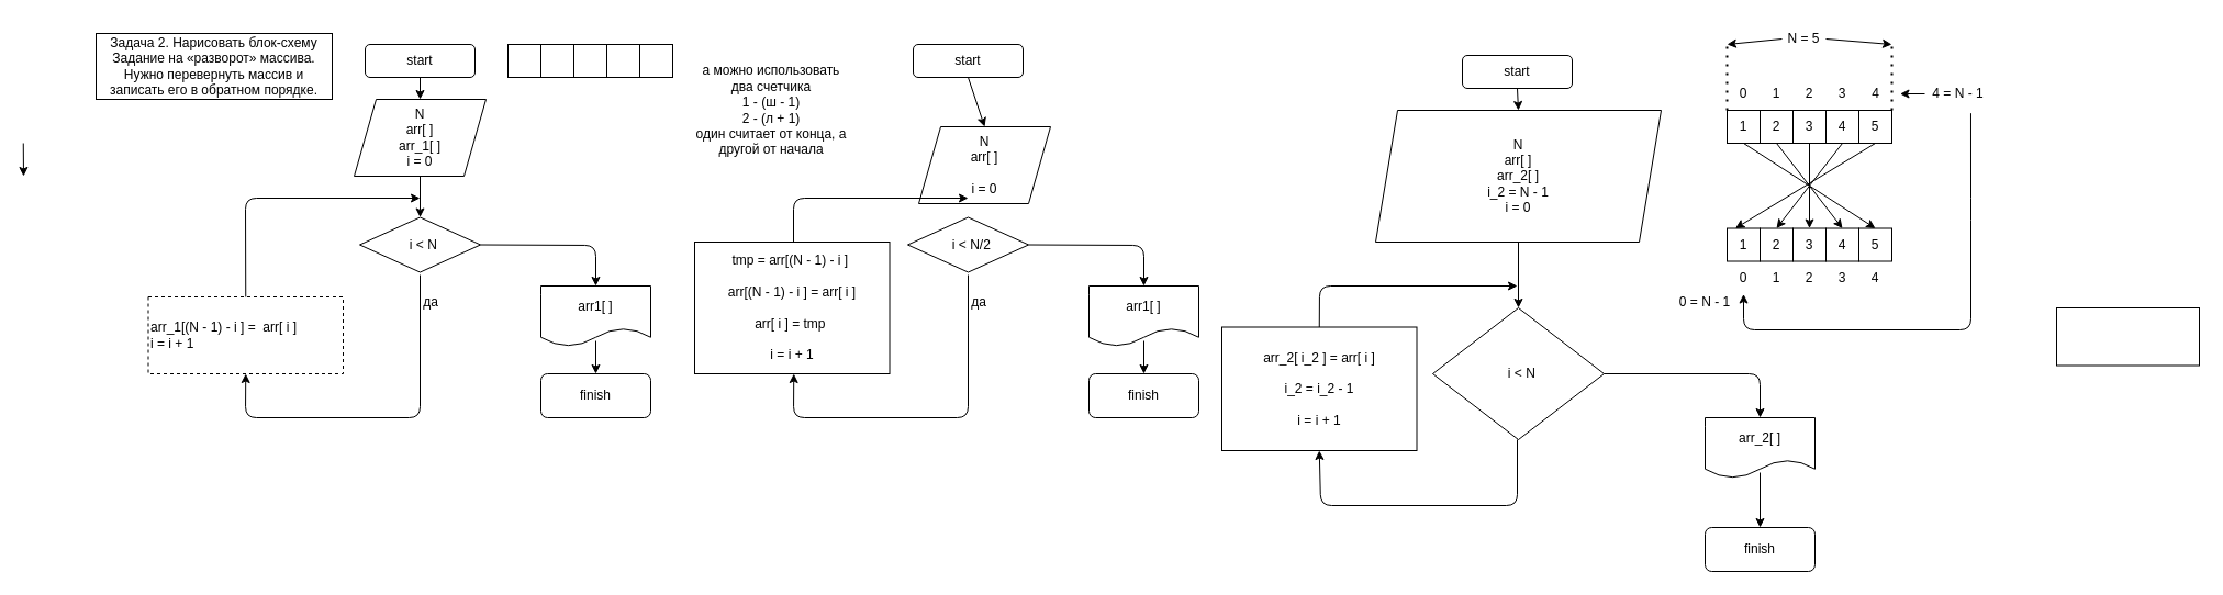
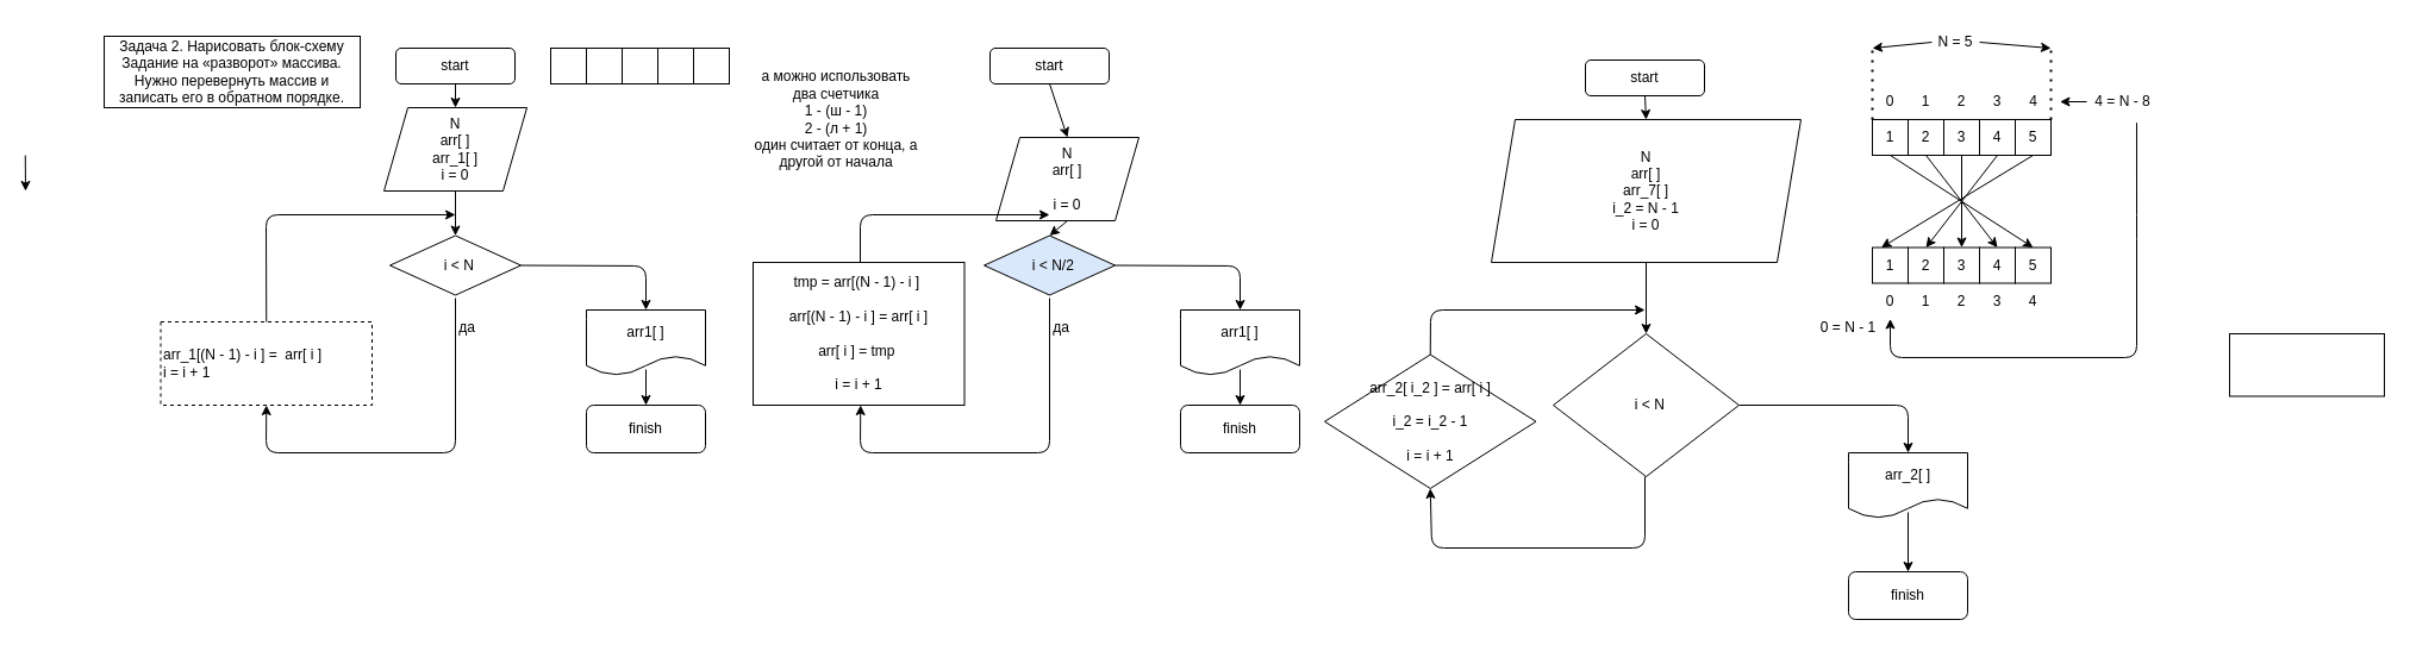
  <mxCell id="0" />
  <mxCell id="1" parent="0" />
  <mxCell id="2" value="start" style="rounded=1;whiteSpace=wrap;html=1;" parent="1" vertex="1"><mxGeometry x="332" y="40" width="100" height="30" as="geometry" /></mxCell>
  <mxCell id="3" value="N&lt;br&gt;arr[ ]&lt;br&gt;arr_1[ ]&lt;br&gt;i = 0" style="shape=parallelogram;perimeter=parallelogramPerimeter;whiteSpace=wrap;html=1;fixedSize=1;" parent="1" vertex="1"><mxGeometry x="322" y="90" width="120" height="70" as="geometry" /></mxCell>
  <mxCell id="4" value="&lt;div&gt;Задача 2. Нарисовать блок-схему&lt;/div&gt;&lt;div&gt;Задание на «разворот» массива. Нужно перевернуть массив и&lt;/div&gt;&lt;div&gt;записать его в обратном порядке.&lt;/div&gt;" style="rounded=0;whiteSpace=wrap;html=1;" parent="1" vertex="1"><mxGeometry x="87" width="215" height="60" as="geometry" y="30" /></mxCell>
  <mxCell id="5" value="&amp;nbsp; i &amp;lt; N" style="rhombus;whiteSpace=wrap;html=1;" parent="1" vertex="1"><mxGeometry x="327" y="197.5" width="110" height="50" as="geometry" /></mxCell>
  <mxCell id="6" value="" style="whiteSpace=wrap;html=1;aspect=fixed;" parent="1" vertex="1"><mxGeometry x="462" y="40" width="30" height="30" as="geometry" /></mxCell>
  <mxCell id="7" value="" style="whiteSpace=wrap;html=1;aspect=fixed;" parent="1" vertex="1"><mxGeometry x="492" y="40" width="30" height="30" as="geometry" /></mxCell>
  <mxCell id="8" value="" style="whiteSpace=wrap;html=1;aspect=fixed;" parent="1" vertex="1"><mxGeometry x="522" y="40" width="30" height="30" as="geometry" /></mxCell>
  <mxCell id="9" value="" style="whiteSpace=wrap;html=1;aspect=fixed;" parent="1" vertex="1"><mxGeometry x="552" y="40" width="30" height="30" as="geometry" /></mxCell>
  <mxCell id="10" value="" style="whiteSpace=wrap;html=1;aspect=fixed;" parent="1" vertex="1"><mxGeometry x="582" y="40" width="30" height="30" as="geometry" /></mxCell>
  <mxCell id="11" value="arr_1[(N - 1) - i ] =&amp;nbsp; arr[ i ]&lt;br&gt;i = i + 1" style="rounded=0;whiteSpace=wrap;html=1;align=left;dashed=1;" parent="1" vertex="1"><mxGeometry x="134.5" y="270" width="177.5" height="70" as="geometry" /></mxCell>
  <mxCell id="12" value="arr1[ ]" style="shape=document;whiteSpace=wrap;html=1;boundedLbl=1;" parent="1" vertex="1"><mxGeometry x="492" y="260" width="100" height="55" as="geometry" /></mxCell>
  <mxCell id="13" value="finish" style="rounded=1;whiteSpace=wrap;html=1;" parent="1" vertex="1"><mxGeometry x="492" y="340" width="100" height="40" as="geometry" /></mxCell>
  <mxCell id="14" value="" style="endArrow=classic;html=1;entryX=0.5;entryY=1;entryDx=0;entryDy=0;" parent="1" target="11" edge="1"><mxGeometry width="50" height="50" relative="1" as="geometry"><mxPoint x="382" y="250" as="sourcePoint" /><mxPoint x="442" y="200" as="targetPoint" /><Array as="points"><mxPoint x="382" y="380" /><mxPoint x="223" y="380" /></Array></mxGeometry></mxCell>
  <mxCell id="15" value="" style="endArrow=classic;html=1;exitX=0.5;exitY=1;exitDx=0;exitDy=0;entryX=0.5;entryY=0;entryDx=0;entryDy=0;" parent="1" source="3" target="5" edge="1"><mxGeometry width="50" height="50" relative="1" as="geometry"><mxPoint x="392" y="250" as="sourcePoint" /><mxPoint x="442" y="200" as="targetPoint" /></mxGeometry></mxCell>
  <mxCell id="16" value="" style="endArrow=classic;html=1;exitX=0.5;exitY=0;exitDx=0;exitDy=0;" parent="1" source="11" edge="1"><mxGeometry width="50" height="50" relative="1" as="geometry"><mxPoint x="392" y="250" as="sourcePoint" /><mxPoint x="382" y="180" as="targetPoint" /><Array as="points"><mxPoint x="223" y="180" /></Array></mxGeometry></mxCell>
  <mxCell id="17" value="" style="endArrow=classic;html=1;exitX=1;exitY=0.5;exitDx=0;exitDy=0;entryX=0.5;entryY=0;entryDx=0;entryDy=0;" parent="1" source="5" target="12" edge="1"><mxGeometry width="50" height="50" relative="1" as="geometry"><mxPoint x="392" y="250" as="sourcePoint" /><mxPoint x="442" y="200" as="targetPoint" /><Array as="points"><mxPoint x="542" y="223" /></Array></mxGeometry></mxCell>
  <mxCell id="18" value="" style="endArrow=classic;html=1;exitX=0.5;exitY=0.909;exitDx=0;exitDy=0;exitPerimeter=0;entryX=0.5;entryY=0;entryDx=0;entryDy=0;" parent="1" source="12" target="13" edge="1"><mxGeometry width="50" height="50" relative="1" as="geometry"><mxPoint x="392" y="250" as="sourcePoint" /><mxPoint x="442" y="200" as="targetPoint" /></mxGeometry></mxCell>
  <mxCell id="19" value="да" style="text;html=1;strokeColor=none;fillColor=none;align=center;verticalAlign=middle;whiteSpace=wrap;rounded=0;" parent="1" vertex="1"><mxGeometry x="362" y="260" width="60" height="30" as="geometry" /></mxCell>
  <mxCell id="20" value="N&lt;br&gt;arr[ ]&lt;br&gt;&lt;br&gt;i = 0" style="shape=parallelogram;perimeter=parallelogramPerimeter;whiteSpace=wrap;html=1;fixedSize=1;" parent="1" vertex="1"><mxGeometry x="836" y="115" width="120" height="70" as="geometry" /></mxCell>
- <mxCell id="21" value="&amp;nbsp; i &amp;lt; N/2" style="rhombus;whiteSpace=wrap;html=1;" parent="1" vertex="1"><mxGeometry x="826" y="197.5" width="110" height="50" as="geometry" /></mxCell>
+ <mxCell id="21" value="&amp;nbsp; i &amp;lt; N/2" style="rhombus;whiteSpace=wrap;html=1;fillColor=#dae8fc;" parent="1" vertex="1"><mxGeometry x="826" y="197.5" width="110" height="50" as="geometry" /></mxCell>
  <mxCell id="22" value="arr1[ ]" style="shape=document;whiteSpace=wrap;html=1;boundedLbl=1;" parent="1" vertex="1"><mxGeometry x="991" y="260" width="100" height="55" as="geometry" /></mxCell>
  <mxCell id="23" value="finish" style="rounded=1;whiteSpace=wrap;html=1;" parent="1" vertex="1"><mxGeometry x="991" y="340" width="100" height="40" as="geometry" /></mxCell>
  <mxCell id="24" value="" style="endArrow=classic;html=1;entryX=0.5;entryY=1;entryDx=0;entryDy=0;" parent="1" edge="1"><mxGeometry width="50" height="50" relative="1" as="geometry"><mxPoint x="881" y="250" as="sourcePoint" /><mxPoint x="722.25" y="340" as="targetPoint" /><Array as="points"><mxPoint x="881" y="380" /><mxPoint x="722" y="380" /></Array></mxGeometry></mxCell>
+ <mxCell id="25" value="" style="endArrow=classic;html=1;exitX=0.5;exitY=1;exitDx=0;exitDy=0;entryX=0.5;entryY=0;entryDx=0;entryDy=0;" parent="1" source="20" target="21" edge="1"><mxGeometry width="50" height="50" relative="1" as="geometry"><mxPoint x="891" y="250" as="sourcePoint" /><mxPoint x="941" y="200" as="targetPoint" /></mxGeometry></mxCell>
  <mxCell id="26" value="" style="endArrow=classic;html=1;" parent="1" edge="1"><mxGeometry width="50" height="50" relative="1" as="geometry"><mxPoint x="722" y="220" as="sourcePoint" /><mxPoint x="881" y="180" as="targetPoint" /><Array as="points"><mxPoint x="722" y="180" /></Array></mxGeometry></mxCell>
  <mxCell id="27" value="" style="endArrow=classic;html=1;exitX=1;exitY=0.5;exitDx=0;exitDy=0;entryX=0.5;entryY=0;entryDx=0;entryDy=0;" parent="1" source="21" target="22" edge="1"><mxGeometry width="50" height="50" relative="1" as="geometry"><mxPoint x="891" y="250" as="sourcePoint" /><mxPoint x="941" y="200" as="targetPoint" /><Array as="points"><mxPoint x="1041" y="223" /></Array></mxGeometry></mxCell>
  <mxCell id="28" value="" style="endArrow=classic;html=1;exitX=0.5;exitY=0.909;exitDx=0;exitDy=0;exitPerimeter=0;entryX=0.5;entryY=0;entryDx=0;entryDy=0;" parent="1" source="22" target="23" edge="1"><mxGeometry width="50" height="50" relative="1" as="geometry"><mxPoint x="891" y="250" as="sourcePoint" /><mxPoint x="941" y="200" as="targetPoint" /></mxGeometry></mxCell>
  <mxCell id="29" value="да" style="text;html=1;strokeColor=none;fillColor=none;align=center;verticalAlign=middle;whiteSpace=wrap;rounded=0;" parent="1" vertex="1"><mxGeometry x="861" y="260" width="60" height="30" as="geometry" /></mxCell>
  <mxCell id="30" value="start" style="rounded=1;whiteSpace=wrap;html=1;" parent="1" vertex="1"><mxGeometry x="831" y="40" width="100" height="30" as="geometry" /></mxCell>
  <mxCell id="31" value="tmp = arr[(N - 1) - i ]&amp;nbsp;&lt;br&gt;&lt;br&gt;arr[(N - 1) - i ] = arr[ i ]&lt;br&gt;&lt;br&gt;arr[ i ] = tmp&amp;nbsp;&lt;br&gt;&amp;nbsp;&lt;br&gt;i = i + 1" style="rounded=0;whiteSpace=wrap;html=1;" parent="1" vertex="1"><mxGeometry x="632" y="220" width="177.5" height="120" as="geometry" /></mxCell>
  <mxCell id="32" value="" style="endArrow=classic;html=1;exitX=0.5;exitY=1;exitDx=0;exitDy=0;entryX=0.5;entryY=0;entryDx=0;entryDy=0;" parent="1" source="2" target="3" edge="1"><mxGeometry width="50" height="50" relative="1" as="geometry"><mxPoint x="582" y="200" as="sourcePoint" /><mxPoint x="632" y="150" as="targetPoint" /></mxGeometry></mxCell>
  <mxCell id="33" value="" style="endArrow=classic;html=1;exitX=0.5;exitY=1;exitDx=0;exitDy=0;entryX=0.5;entryY=0;entryDx=0;entryDy=0;" parent="1" source="30" target="20" edge="1"><mxGeometry width="50" height="50" relative="1" as="geometry"><mxPoint x="582" y="200" as="sourcePoint" /><mxPoint x="632" y="150" as="targetPoint" /></mxGeometry></mxCell>
  <mxCell id="34" value="а можно использовать два счетчика &lt;br&gt;1 - (ш - 1)&lt;br&gt;2 - (л + 1)&lt;br&gt;один считает от конца, а другой от начала" style="text;html=1;strokeColor=none;fillColor=none;align=center;verticalAlign=middle;whiteSpace=wrap;rounded=0;" parent="1" vertex="1"><mxGeometry x="632" y="40" width="140" height="120" as="geometry" /></mxCell>
  <mxCell id="35" style="edgeStyle=none;html=1;exitX=0.5;exitY=0;exitDx=0;exitDy=0;" parent="1" edge="1"><mxGeometry relative="1" as="geometry"><mxPoint x="21" y="160" as="targetPoint" /><mxPoint x="20.75" y="130" as="sourcePoint" /></mxGeometry></mxCell>
- <mxCell id="36" value="N&lt;br&gt;arr[ ]&lt;br&gt;arr_2[ ]&lt;br&gt;i_2 = N - 1&lt;br&gt;i = 0" style="shape=parallelogram;perimeter=parallelogramPerimeter;whiteSpace=wrap;html=1;fixedSize=1;" vertex="1" parent="1"><mxGeometry x="1252" y="100" width="260" height="120" as="geometry" /></mxCell>
+ <mxCell id="36" value="N&lt;br&gt;arr[ ]&lt;br&gt;arr_7[ ]&lt;br&gt;i_2 = N - 1&lt;br&gt;i = 0" style="shape=parallelogram;perimeter=parallelogramPerimeter;whiteSpace=wrap;html=1;fixedSize=1;" vertex="1" parent="1"><mxGeometry x="1252" y="100" width="260" height="120" as="geometry" /></mxCell>
  <mxCell id="37" style="edgeStyle=none;html=1;exitX=0.5;exitY=1;exitDx=0;exitDy=0;" edge="1" parent="1" source="38"><mxGeometry relative="1" as="geometry"><mxPoint x="1381.333" y="400" as="targetPoint" /></mxGeometry></mxCell>
  <mxCell id="38" value="&amp;nbsp; i &amp;lt; N" style="rhombus;whiteSpace=wrap;html=1;" vertex="1" parent="1"><mxGeometry x="1304" y="280" width="156" height="120" as="geometry" /></mxCell>
  <mxCell id="39" value="arr_2[ ]" style="shape=document;whiteSpace=wrap;html=1;boundedLbl=1;" vertex="1" parent="1"><mxGeometry x="1552" y="380" width="100" height="55" as="geometry" /></mxCell>
  <mxCell id="40" value="finish" style="rounded=1;whiteSpace=wrap;html=1;" vertex="1" parent="1"><mxGeometry x="1552" y="480" width="100" height="40" as="geometry" /></mxCell>
  <mxCell id="41" value="" style="endArrow=classic;html=1;entryX=0.5;entryY=1;entryDx=0;entryDy=0;" edge="1" parent="1" target="46"><mxGeometry width="50" height="50" relative="1" as="geometry"><mxPoint x="1381" y="400" as="sourcePoint" /><mxPoint x="1222.25" y="420" as="targetPoint" /><Array as="points"><mxPoint x="1381" y="460" /><mxPoint x="1202" y="460" /></Array></mxGeometry></mxCell>
  <mxCell id="42" value="" style="endArrow=classic;html=1;exitX=0.5;exitY=1;exitDx=0;exitDy=0;entryX=0.5;entryY=0;entryDx=0;entryDy=0;" edge="1" source="36" target="38" parent="1"><mxGeometry width="50" height="50" relative="1" as="geometry"><mxPoint x="1391" y="260" as="sourcePoint" /><mxPoint x="1441" y="210" as="targetPoint" /></mxGeometry></mxCell>
  <mxCell id="43" value="" style="endArrow=classic;html=1;exitX=0.5;exitY=0;exitDx=0;exitDy=0;" edge="1" parent="1" source="46"><mxGeometry width="50" height="50" relative="1" as="geometry"><mxPoint x="1222" y="300" as="sourcePoint" /><mxPoint x="1381" y="260" as="targetPoint" /><Array as="points"><mxPoint x="1201" y="260" /></Array></mxGeometry></mxCell>
  <mxCell id="44" value="" style="endArrow=classic;html=1;exitX=1;exitY=0.5;exitDx=0;exitDy=0;entryX=0.5;entryY=0;entryDx=0;entryDy=0;" edge="1" source="38" target="39" parent="1"><mxGeometry width="50" height="50" relative="1" as="geometry"><mxPoint x="1391" y="330" as="sourcePoint" /><mxPoint x="1441" y="280" as="targetPoint" /><Array as="points"><mxPoint x="1602" y="340" /></Array></mxGeometry></mxCell>
  <mxCell id="45" value="" style="endArrow=classic;html=1;exitX=0.5;exitY=0.909;exitDx=0;exitDy=0;exitPerimeter=0;entryX=0.5;entryY=0;entryDx=0;entryDy=0;" edge="1" source="39" target="40" parent="1"><mxGeometry width="50" height="50" relative="1" as="geometry"><mxPoint x="1452" y="390" as="sourcePoint" /><mxPoint x="1502" y="340" as="targetPoint" /></mxGeometry></mxCell>
- <mxCell id="46" value="&lt;span&gt;arr_2[ i&lt;/span&gt;_2&amp;nbsp;&lt;span&gt;] = arr[ i ]&lt;br&gt;&lt;br&gt;i_2 = i_2 - 1&lt;br&gt;&lt;br&gt;i = i + 1&lt;br&gt;&lt;/span&gt;" style="rounded=0;whiteSpace=wrap;html=1;" vertex="1" parent="1"><mxGeometry x="1112" y="297.5" width="177.5" height="112.5" as="geometry" /></mxCell>
+ <mxCell id="46" value="&lt;span&gt;arr_2[ i&lt;/span&gt;_2&amp;nbsp;&lt;span&gt;] = arr[ i ]&lt;br&gt;&lt;br&gt;i_2 = i_2 - 1&lt;br&gt;&lt;br&gt;i = i + 1&lt;br&gt;&lt;/span&gt;" style="rhombus;whiteSpace=wrap;html=1;" vertex="1" parent="1"><mxGeometry x="1112" y="297.5" width="177.5" height="112.5" as="geometry" /></mxCell>
  <mxCell id="47" value="" style="endArrow=classic;html=1;exitX=0.5;exitY=1;exitDx=0;exitDy=0;entryX=0.5;entryY=0;entryDx=0;entryDy=0;" edge="1" target="36" parent="1"><mxGeometry width="50" height="50" relative="1" as="geometry"><mxPoint x="1381" y="80" as="sourcePoint" /><mxPoint x="1132" y="160" as="targetPoint" /></mxGeometry></mxCell>
  <mxCell id="48" value="start" style="rounded=1;whiteSpace=wrap;html=1;" vertex="1" parent="1"><mxGeometry x="1331" y="50" width="100" height="30" as="geometry" /></mxCell>
  <mxCell id="49" value="1" style="whiteSpace=wrap;html=1;aspect=fixed;" vertex="1" parent="1"><mxGeometry x="1572" y="100" width="30" height="30" as="geometry" /></mxCell>
  <mxCell id="50" value="3" style="whiteSpace=wrap;html=1;aspect=fixed;" vertex="1" parent="1"><mxGeometry x="1632" y="100" width="30" height="30" as="geometry" /></mxCell>
  <mxCell id="51" value="4" style="whiteSpace=wrap;html=1;aspect=fixed;" vertex="1" parent="1"><mxGeometry x="1662" y="100" width="30" height="30" as="geometry" /></mxCell>
  <mxCell id="52" value="5" style="whiteSpace=wrap;html=1;aspect=fixed;" vertex="1" parent="1"><mxGeometry x="1692" y="100" width="30" height="30" as="geometry" /></mxCell>
  <mxCell id="53" value="2" style="whiteSpace=wrap;html=1;aspect=fixed;" vertex="1" parent="1"><mxGeometry x="1602" y="100" width="30" height="30" as="geometry" /></mxCell>
  <mxCell id="54" value="1" style="whiteSpace=wrap;html=1;aspect=fixed;" vertex="1" parent="1"><mxGeometry x="1572" y="207.5" width="30" height="30" as="geometry" /></mxCell>
  <mxCell id="55" value="3" style="whiteSpace=wrap;html=1;aspect=fixed;" vertex="1" parent="1"><mxGeometry x="1632" y="207.5" width="30" height="30" as="geometry" /></mxCell>
  <mxCell id="56" value="4" style="whiteSpace=wrap;html=1;aspect=fixed;" vertex="1" parent="1"><mxGeometry x="1662" y="207.5" width="30" height="30" as="geometry" /></mxCell>
  <mxCell id="57" value="5" style="whiteSpace=wrap;html=1;aspect=fixed;" vertex="1" parent="1"><mxGeometry x="1692" y="207.5" width="30" height="30" as="geometry" /></mxCell>
  <mxCell id="58" value="2" style="whiteSpace=wrap;html=1;aspect=fixed;" vertex="1" parent="1"><mxGeometry x="1602" y="207.5" width="30" height="30" as="geometry" /></mxCell>
  <mxCell id="59" value="" style="endArrow=classic;html=1;exitX=0.5;exitY=1;exitDx=0;exitDy=0;entryX=0.5;entryY=0;entryDx=0;entryDy=0;" edge="1" parent="1" source="49" target="57"><mxGeometry width="50" height="50" relative="1" as="geometry"><mxPoint x="1412" y="270" as="sourcePoint" /><mxPoint x="1462" y="220" as="targetPoint" /></mxGeometry></mxCell>
  <mxCell id="60" value="" style="endArrow=classic;html=1;exitX=0.5;exitY=1;exitDx=0;exitDy=0;entryX=0.25;entryY=0;entryDx=0;entryDy=0;" edge="1" parent="1" source="52" target="54"><mxGeometry width="50" height="50" relative="1" as="geometry"><mxPoint x="1412" y="270" as="sourcePoint" /><mxPoint x="1462" y="220" as="targetPoint" /></mxGeometry></mxCell>
  <mxCell id="61" value="" style="endArrow=classic;html=1;exitX=0.5;exitY=1;exitDx=0;exitDy=0;entryX=0.5;entryY=0;entryDx=0;entryDy=0;" edge="1" parent="1" source="53" target="56"><mxGeometry width="50" height="50" relative="1" as="geometry"><mxPoint x="1412" y="270" as="sourcePoint" /><mxPoint x="1462" y="220" as="targetPoint" /></mxGeometry></mxCell>
  <mxCell id="62" value="" style="endArrow=classic;html=1;exitX=0.5;exitY=1;exitDx=0;exitDy=0;entryX=0.5;entryY=0;entryDx=0;entryDy=0;" edge="1" parent="1" source="51" target="58"><mxGeometry width="50" height="50" relative="1" as="geometry"><mxPoint x="1412" y="270" as="sourcePoint" /><mxPoint x="1462" y="220" as="targetPoint" /></mxGeometry></mxCell>
  <mxCell id="63" value="" style="endArrow=classic;html=1;exitX=0.5;exitY=1;exitDx=0;exitDy=0;" edge="1" parent="1" source="50" target="55"><mxGeometry width="50" height="50" relative="1" as="geometry"><mxPoint x="1412" y="270" as="sourcePoint" /><mxPoint x="1462" y="220" as="targetPoint" /></mxGeometry></mxCell>
  <mxCell id="64" value="0" style="text;html=1;strokeColor=none;fillColor=none;align=center;verticalAlign=middle;whiteSpace=wrap;rounded=0;" vertex="1" parent="1"><mxGeometry x="1557" y="70" width="60" height="30" as="geometry" /></mxCell>
  <mxCell id="65" value="1" style="text;html=1;strokeColor=none;fillColor=none;align=center;verticalAlign=middle;whiteSpace=wrap;rounded=0;" vertex="1" parent="1"><mxGeometry x="1587" y="70" width="60" height="30" as="geometry" /></mxCell>
  <mxCell id="66" value="2" style="text;html=1;strokeColor=none;fillColor=none;align=center;verticalAlign=middle;whiteSpace=wrap;rounded=0;" vertex="1" parent="1"><mxGeometry x="1617" y="70" width="60" height="30" as="geometry" /></mxCell>
  <mxCell id="67" value="3" style="text;html=1;strokeColor=none;fillColor=none;align=center;verticalAlign=middle;whiteSpace=wrap;rounded=0;" vertex="1" parent="1"><mxGeometry x="1647" y="70" width="60" height="30" as="geometry" /></mxCell>
  <mxCell id="68" value="" style="rounded=0;whiteSpace=wrap;html=1;" vertex="1" parent="1"><mxGeometry x="1872" y="280" width="130" height="52.5" as="geometry" /></mxCell>
  <mxCell id="69" value="4" style="text;html=1;strokeColor=none;fillColor=none;align=center;verticalAlign=middle;whiteSpace=wrap;rounded=0;" vertex="1" parent="1"><mxGeometry x="1684.5" y="70" width="45" height="30" as="geometry" /></mxCell>
  <mxCell id="70" value="0" style="text;html=1;strokeColor=none;fillColor=none;align=center;verticalAlign=middle;whiteSpace=wrap;rounded=0;" vertex="1" parent="1"><mxGeometry x="1557" y="237.5" width="60" height="30" as="geometry" /></mxCell>
  <mxCell id="71" value="1" style="text;html=1;strokeColor=none;fillColor=none;align=center;verticalAlign=middle;whiteSpace=wrap;rounded=0;" vertex="1" parent="1"><mxGeometry x="1587" y="237.5" width="60" height="30" as="geometry" /></mxCell>
  <mxCell id="72" value="2" style="text;html=1;strokeColor=none;fillColor=none;align=center;verticalAlign=middle;whiteSpace=wrap;rounded=0;" vertex="1" parent="1"><mxGeometry x="1617" y="237.5" width="60" height="30" as="geometry" /></mxCell>
  <mxCell id="73" value="3" style="text;html=1;strokeColor=none;fillColor=none;align=center;verticalAlign=middle;whiteSpace=wrap;rounded=0;" vertex="1" parent="1"><mxGeometry x="1647" y="237.5" width="60" height="30" as="geometry" /></mxCell>
  <mxCell id="74" value="4" style="text;html=1;strokeColor=none;fillColor=none;align=center;verticalAlign=middle;whiteSpace=wrap;rounded=0;" vertex="1" parent="1"><mxGeometry x="1677" y="237.5" width="60" height="30" as="geometry" /></mxCell>
  <mxCell id="75" value="" style="endArrow=none;dashed=1;html=1;dashPattern=1 3;strokeWidth=2;exitX=0.25;exitY=1;exitDx=0;exitDy=0;" edge="1" parent="1" source="64"><mxGeometry width="50" height="50" relative="1" as="geometry"><mxPoint x="1472" y="190" as="sourcePoint" /><mxPoint x="1572" y="40" as="targetPoint" /></mxGeometry></mxCell>
  <mxCell id="76" value="" style="endArrow=none;dashed=1;html=1;dashPattern=1 3;strokeWidth=2;" edge="1" parent="1"><mxGeometry width="50" height="50" relative="1" as="geometry"><mxPoint x="1722" y="100" as="sourcePoint" /><mxPoint x="1722" y="40" as="targetPoint" /></mxGeometry></mxCell>
  <mxCell id="77" value="" style="endArrow=classic;html=1;" edge="1" parent="1"><mxGeometry width="50" height="50" relative="1" as="geometry"><mxPoint x="1622" y="35" as="sourcePoint" /><mxPoint x="1572" y="40" as="targetPoint" /></mxGeometry></mxCell>
  <mxCell id="78" value="" style="endArrow=classic;html=1;" edge="1" parent="1"><mxGeometry width="50" height="50" relative="1" as="geometry"><mxPoint x="1662" y="35" as="sourcePoint" /><mxPoint x="1722" y="40" as="targetPoint" /></mxGeometry></mxCell>
  <mxCell id="79" value="N = 5" style="text;html=1;strokeColor=none;fillColor=none;align=center;verticalAlign=middle;whiteSpace=wrap;rounded=0;" vertex="1" parent="1"><mxGeometry x="1612" y="20" width="60" height="30" as="geometry" /></mxCell>
  <mxCell id="80" value="" style="endArrow=classic;html=1;" edge="1" parent="1" target="69"><mxGeometry width="50" height="50" relative="1" as="geometry"><mxPoint x="1752" y="85" as="sourcePoint" /><mxPoint x="1522" y="140" as="targetPoint" /></mxGeometry></mxCell>
- <mxCell id="81" value="4 = N - 1" style="text;html=1;strokeColor=none;fillColor=none;align=center;verticalAlign=middle;whiteSpace=wrap;rounded=0;" vertex="1" parent="1"><mxGeometry x="1729.5" y="70" width="105" height="30" as="geometry" /></mxCell>
+ <mxCell id="81" value="4 = N - 8" style="text;html=1;strokeColor=none;fillColor=none;align=center;verticalAlign=middle;whiteSpace=wrap;rounded=0;" vertex="1" parent="1"><mxGeometry x="1729.5" y="70" width="105" height="30" as="geometry" /></mxCell>
  <mxCell id="82" value="0 = N - 1" style="text;html=1;strokeColor=none;fillColor=none;align=center;verticalAlign=middle;whiteSpace=wrap;rounded=0;" vertex="1" parent="1"><mxGeometry x="1522" y="260" width="60" height="30" as="geometry" /></mxCell>
  <mxCell id="83" value="" style="endArrow=classic;html=1;exitX=0.614;exitY=1.089;exitDx=0;exitDy=0;exitPerimeter=0;entryX=0;entryY=1;entryDx=0;entryDy=0;" edge="1" parent="1" source="81" target="71"><mxGeometry width="50" height="50" relative="1" as="geometry"><mxPoint x="1472" y="190" as="sourcePoint" /><mxPoint x="1522" y="140" as="targetPoint" /><Array as="points"><mxPoint x="1794" y="190" /><mxPoint x="1794" y="300" /><mxPoint x="1587" y="300" /></Array></mxGeometry></mxCell>
